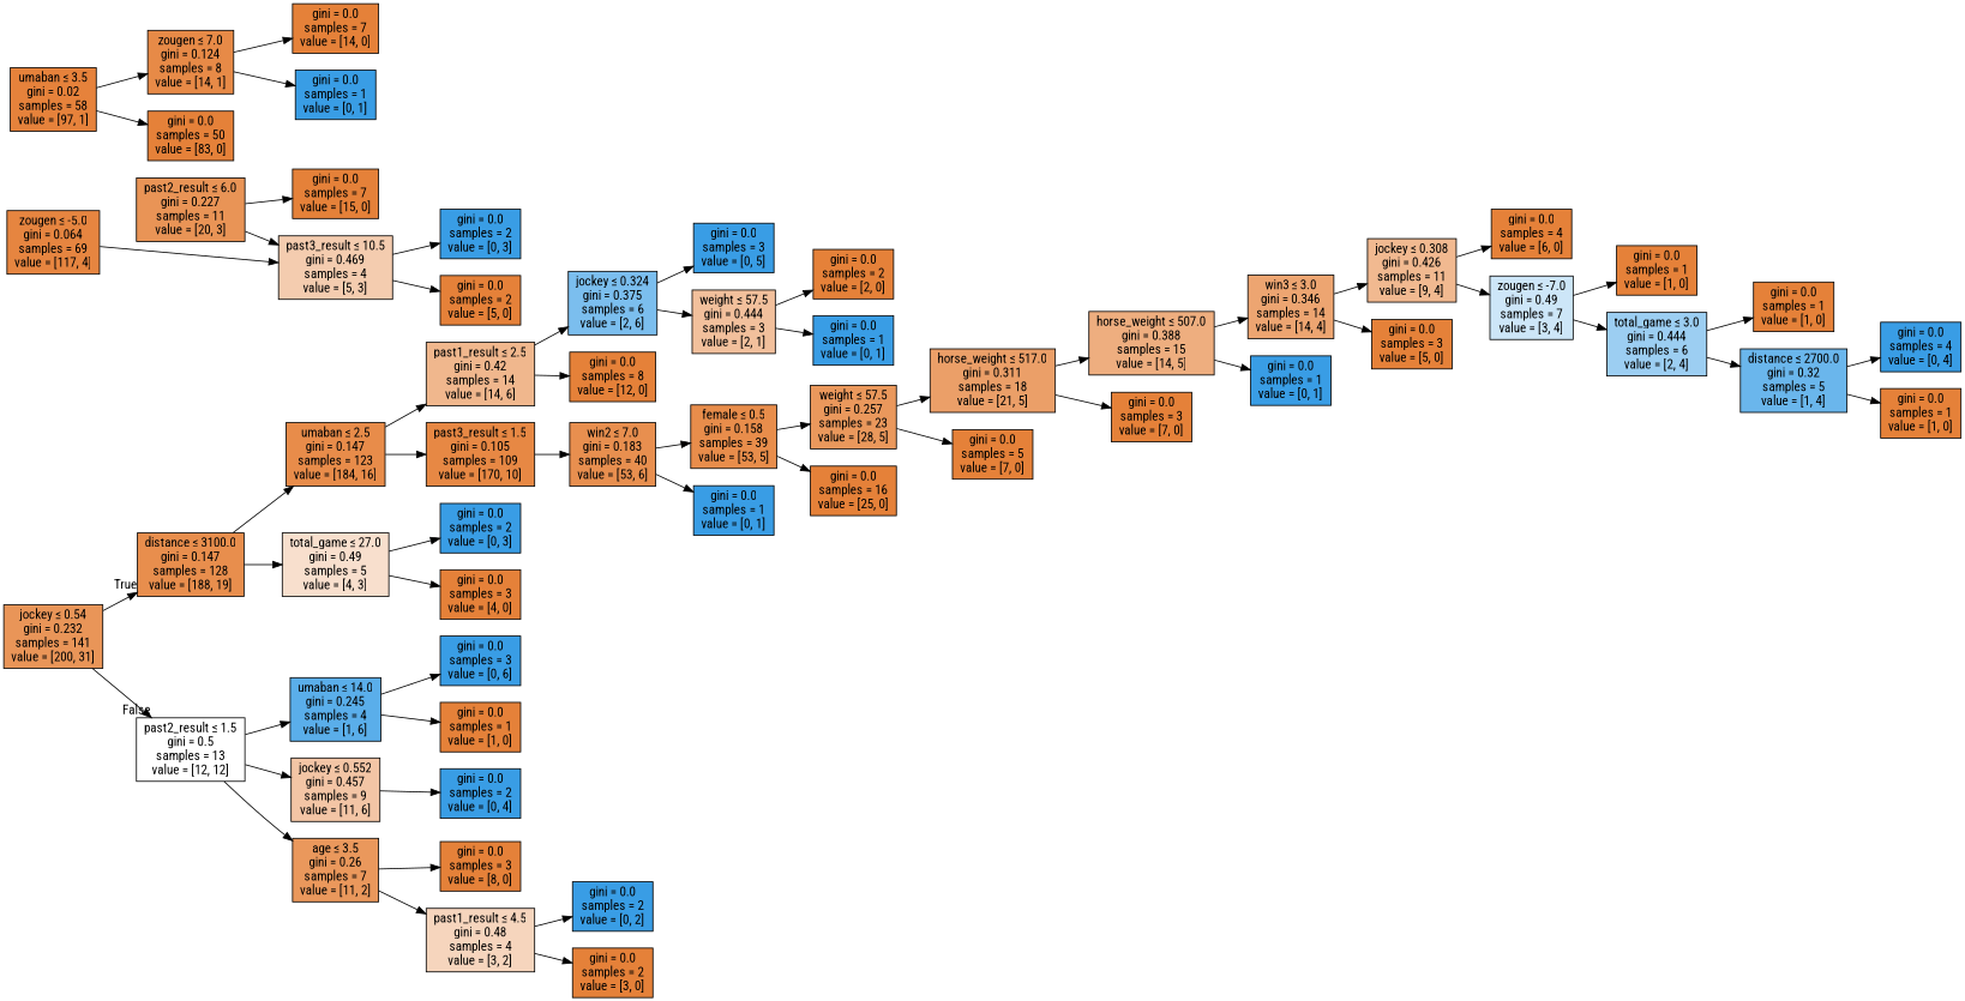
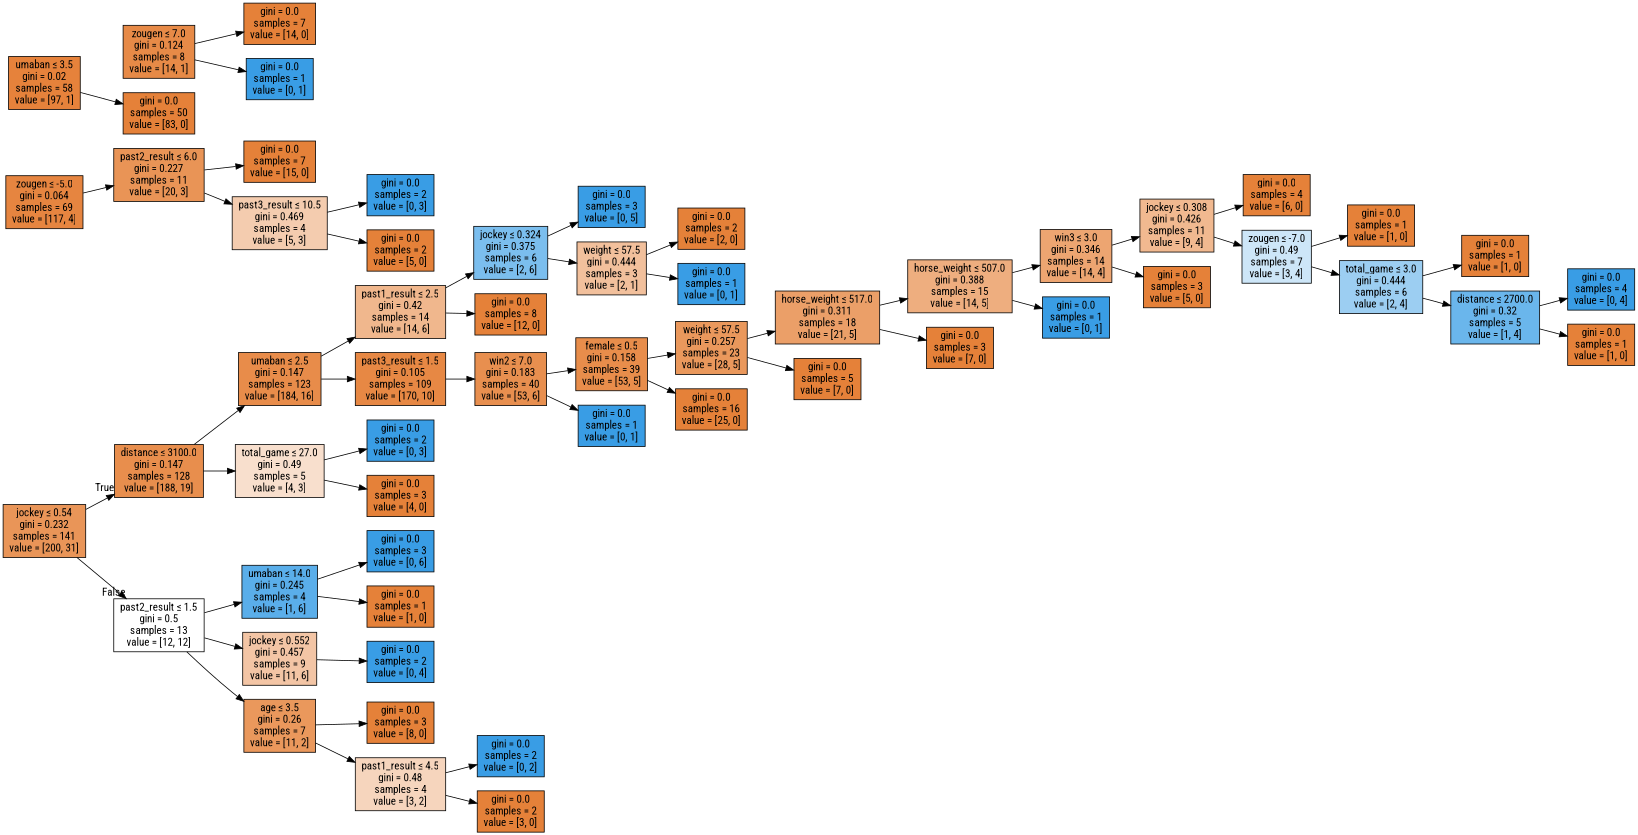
  digraph {
    fontname="Roboto Condensed"
    rankdir=LR
    node [color=black fillcolor="#e58139ff" fontname="Roboto Condensed" shape=box style=filled]
    edge [fontname="Roboto Condensed"]
    n1 [fillcolor="#e58139d7" label=<jockey &le; 0.54<br/>gini = 0.232<br/>samples = 141<br/>value = [200, 31]>]
    n2 [fillcolor="#e58139e5" label=<distance &le; 3100.0<br/>gini = 0.147<br/>samples = 128<br/>value = [188, 19]>]
    n3 [fillcolor="#e5813900" label=<past2_result &le; 1.5<br/>gini = 0.5<br/>samples = 13<br/>value = [12, 12]>]
    n4 [fillcolor="#e58139e9" label=<umaban &le; 2.5<br/>gini = 0.147<br/>samples = 123<br/>value = [184, 16]>]
    n5 [fillcolor="#e5813940" label=<total_game &le; 27.0<br/>gini = 0.49<br/>samples = 5<br/>value = [4, 3]>]
    n6 [fillcolor="#399de5d4" label=<umaban &le; 14.0<br/>gini = 0.245<br/>samples = 4<br/>value = [1, 6]>]
    n7 [fillcolor="#e5813974" label=<jockey &le; 0.552<br/>gini = 0.457<br/>samples = 9<br/>value = [11, 6]>]
    n8 [fillcolor="#e58139d1" label=<age &le; 3.5<br/>gini = 0.26<br/>samples = 7<br/>value = [11, 2]>]
    n9 [fillcolor="#e5813992" label=<past1_result &le; 2.5<br/>gini = 0.42<br/>samples = 14<br/>value = [14, 6]>]
    n10 [fillcolor="#e58139f0" label=<past3_result &le; 1.5<br/>gini = 0.105<br/>samples = 109<br/>value = [170, 10]>]
    n11 [fillcolor="#399de5ff" label=<gini = 0.0<br/>samples = 2<br/>value = [0, 3]>]
    n12 [label=<gini = 0.0<br/>samples = 3<br/>value = [4, 0]>]
    n13 [fillcolor="#399de5aa" label=<jockey &le; 0.324<br/>gini = 0.375<br/>samples = 6<br/>value = [2, 6]>]
    n14 [label=<gini = 0.0<br/>samples = 8<br/>value = [12, 0]>]
    n15 [fillcolor="#e58139e2" label=<win2 &le; 7.0<br/>gini = 0.183<br/>samples = 40<br/>value = [53, 6]>]
    n16 [fillcolor="#399de5ff" label=<gini = 0.0<br/>samples = 3<br/>value = [0, 5]>]
    n17 [fillcolor="#e581397f" label=<weight &le; 57.5<br/>gini = 0.444<br/>samples = 3<br/>value = [2, 1]>]
    n18 [label=<gini = 0.0<br/>samples = 2<br/>value = [2, 0]>]
    n19 [fillcolor="#399de5ff" label=<gini = 0.0<br/>samples = 1<br/>value = [0, 1]>]
    n20 [fillcolor="#e58139e7" label=<female &le; 0.5<br/>gini = 0.158<br/>samples = 39<br/>value = [53, 5]>]
    n21 [fillcolor="#399de5ff" label=<gini = 0.0<br/>samples = 1<br/>value = [0, 1]>]
    n22 [fillcolor="#e58139f6" label=<zougen &le; -5.0<br/>gini = 0.064<br/>samples = 69<br/>value = [117, 4]>]
    n23 [fillcolor="#e58139d9" label=<past2_result &le; 6.0<br/>gini = 0.227<br/>samples = 11<br/>value = [20, 3]>]
    n24 [fillcolor="#e58139d1" label=<weight &le; 57.5<br/>gini = 0.257<br/>samples = 23<br/>value = [28, 5]>]
    n25 [label=<gini = 0.0<br/>samples = 16<br/>value = [25, 0]>]
    n26 [fillcolor="#e58139c2" label=<horse_weight &le; 517.0<br/>gini = 0.311<br/>samples = 18<br/>value = [21, 5]>]
    n27 [label=<gini = 0.0<br/>samples = 5<br/>value = [7, 0]>]
    n28 [fillcolor="#e58139a4" label=<horse_weight &le; 507.0<br/>gini = 0.388<br/>samples = 15<br/>value = [14, 5]>]
    n29 [label=<gini = 0.0<br/>samples = 3<br/>value = [7, 0]>]
    n30 [fillcolor="#e58139b6" label=<win3 &le; 3.0<br/>gini = 0.346<br/>samples = 14<br/>value = [14, 4]>]
    n31 [fillcolor="#399de5ff" label=<gini = 0.0<br/>samples = 1<br/>value = [0, 1]>]
    n32 [fillcolor="#e581398e" label=<jockey &le; 0.308<br/>gini = 0.426<br/>samples = 11<br/>value = [9, 4]>]
    n33 [label=<gini = 0.0<br/>samples = 3<br/>value = [5, 0]>]
    n34 [label=<gini = 0.0<br/>samples = 4<br/>value = [6, 0]>]
    n35 [fillcolor="#399de540" label=<zougen &le; -7.0<br/>gini = 0.49<br/>samples = 7<br/>value = [3, 4]>]
    n36 [label=<gini = 0.0<br/>samples = 1<br/>value = [1, 0]>]
    n37 [fillcolor="#399de57f" label=<total_game &le; 3.0<br/>gini = 0.444<br/>samples = 6<br/>value = [2, 4]>]
    n38 [label=<gini = 0.0<br/>samples = 1<br/>value = [1, 0]>]
    n39 [fillcolor="#399de5bf" label=<distance &le; 2700.0<br/>gini = 0.32<br/>samples = 5<br/>value = [1, 4]>]
    n40 [fillcolor="#399de5ff" label=<gini = 0.0<br/>samples = 4<br/>value = [0, 4]>]
    n41 [label=<gini = 0.0<br/>samples = 1<br/>value = [1, 0]>]
    n42 [label=<gini = 0.0<br/>samples = 7<br/>value = [15, 0]>]
    n43 [fillcolor="#e5813966" label=<past3_result &le; 10.5<br/>gini = 0.469<br/>samples = 4<br/>value = [5, 3]>]
    n44 [fillcolor="#e58139fc" label=<umaban &le; 3.5<br/>gini = 0.02<br/>samples = 58<br/>value = [97, 1]>]
    n45 [fillcolor="#e58139ed" label=<zougen &le; 7.0<br/>gini = 0.124<br/>samples = 8<br/>value = [14, 1]>]
    n46 [label=<gini = 0.0<br/>samples = 50<br/>value = [83, 0]>]
    n47 [fillcolor="#399de5ff" label=<gini = 0.0<br/>samples = 2<br/>value = [0, 3]>]
    n48 [label=<gini = 0.0<br/>samples = 2<br/>value = [5, 0]>]
    n49 [label=<gini = 0.0<br/>samples = 7<br/>value = [14, 0]>]
    n50 [fillcolor="#399de5ff" label=<gini = 0.0<br/>samples = 1<br/>value = [0, 1]>]
    n51 [fillcolor="#399de5ff" label=<gini = 0.0<br/>samples = 3<br/>value = [0, 6]>]
    n52 [label=<gini = 0.0<br/>samples = 1<br/>value = [1, 0]>]
    n53 [fillcolor="#399de5ff" label=<gini = 0.0<br/>samples = 2<br/>value = [0, 4]>]
    n54 [label=<gini = 0.0<br/>samples = 3<br/>value = [8, 0]>]
    n55 [fillcolor="#e5813955" label=<past1_result &le; 4.5<br/>gini = 0.48<br/>samples = 4<br/>value = [3, 2]>]
    n56 [fillcolor="#399de5ff" label=<gini = 0.0<br/>samples = 2<br/>value = [0, 2]>]
    n57 [label=<gini = 0.0<br/>samples = 2<br/>value = [3, 0]>]
    n1 -> n2 [headlabel=True labelangle=45 labeldistance=2.5]
    n1 -> n3 [headlabel=False labelangle=-45 labeldistance=2.5]
    n2 -> n4
    n2 -> n5
    n3 -> n6
    n3 -> n7
    n3 -> n8
    n4 -> n9
    n4 -> n10
    n5 -> n11
    n5 -> n12
    n6 -> n51
    n6 -> n52
    n7 -> n53
    n8 -> n54
    n8 -> n55
    n9 -> n13
    n9 -> n14
    n10 -> n15
    n13 -> n16
    n13 -> n17
    n15 -> n20
    n15 -> n21
    n17 -> n18
    n17 -> n19
    n20 -> n24
    n20 -> n25
-   n22 -> n43
+   n22 -> n23
    n23 -> n42
    n23 -> n43
    n24 -> n26
    n24 -> n27
    n26 -> n28
    n26 -> n29
    n28 -> n30
    n28 -> n31
    n30 -> n32
    n30 -> n33
    n32 -> n34
    n32 -> n35
    n35 -> n36
    n35 -> n37
    n37 -> n38
    n37 -> n39
    n39 -> n40
    n39 -> n41
    n43 -> n47
    n43 -> n48
-   n44 -> n45
    n44 -> n46
    n45 -> n49
    n45 -> n50
    n55 -> n56
    n55 -> n57
  }
